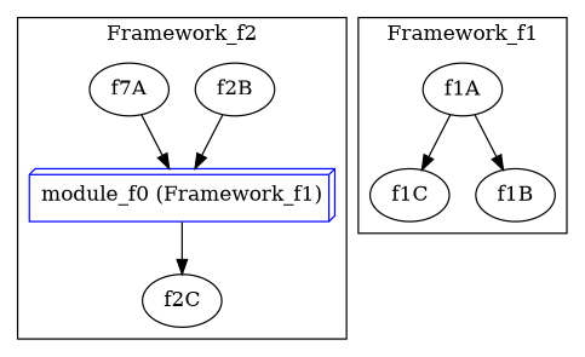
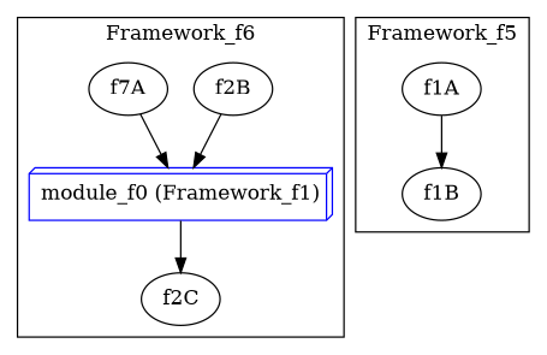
  digraph {
    n1 [label=f2C]
    n2 [label=f2B]
    n3 [color=blue label="module_f0 (Framework_f1)" shape=box3d]
    n4 [label=f7A]
-   n5 [label=f1C]
    n6 [label=f1B]
    n7 [label=f1A]
    subgraph cluster_1 {
-     label=Framework_f2
+     label=Framework_f6
      n1
      n2
      n3
      n4
    }
    subgraph cluster_2 {
-     label=Framework_f1
-     n5
+     label=Framework_f5
      n6
      n7
    }
    n2 -> n3
    n3 -> n1
    n4 -> n3
-   n7 -> n5
    n7 -> n6
  }
